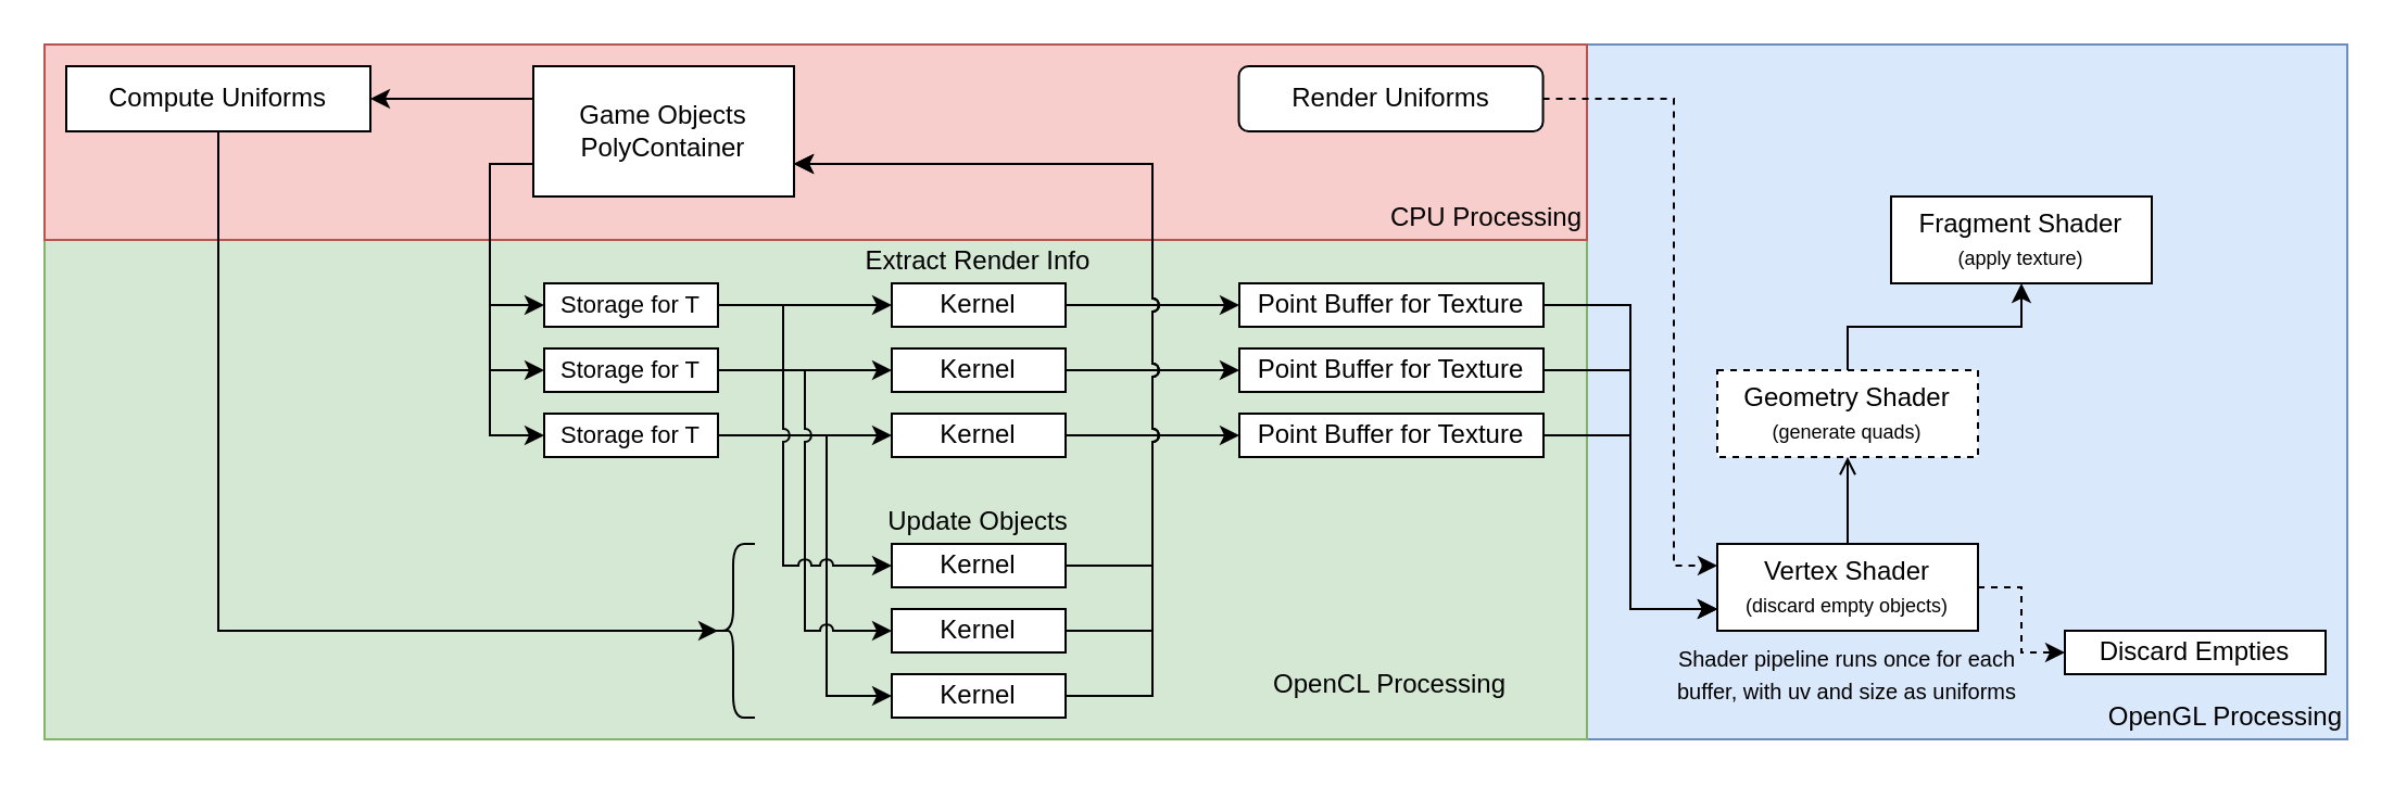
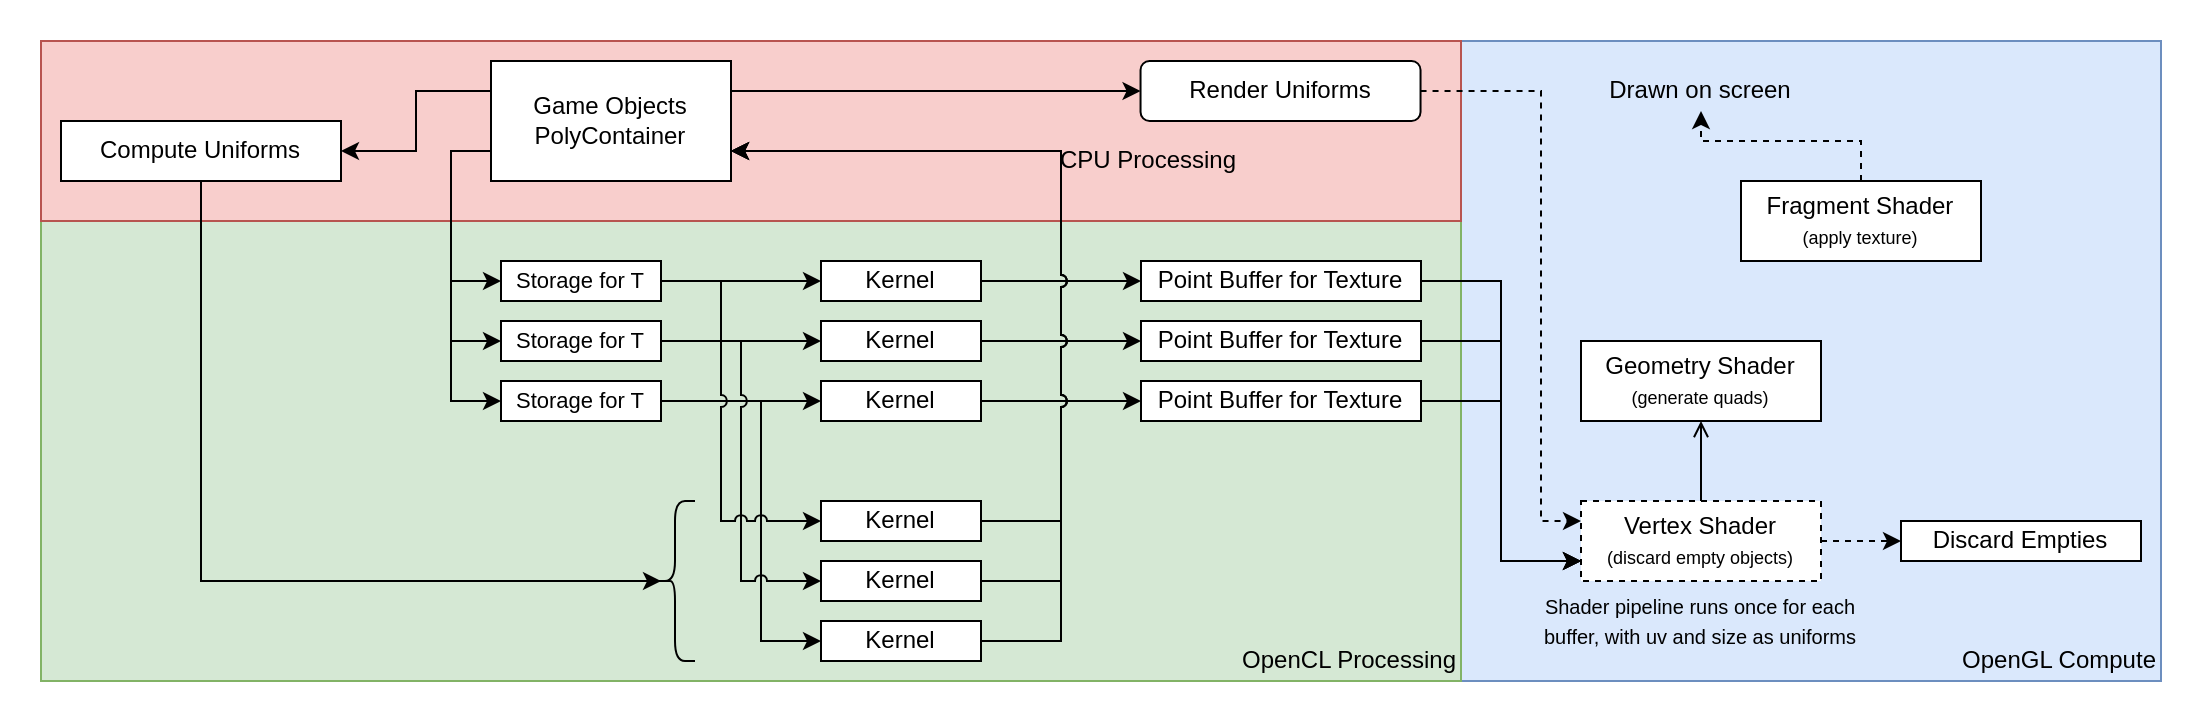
  <mxCell id="0" />
  <mxCell id="1" parent="0" />
  <mxCell id="2" value="" style="rounded=0;whiteSpace=wrap;html=1;fillColor=#dae8fc;strokeColor=#6c8ebf;" vertex="1" parent="1"><mxGeometry x="730" y="20" width="350" height="320" as="geometry" /></mxCell>
  <mxCell id="3" value="" style="rounded=0;whiteSpace=wrap;html=1;fillColor=#d5e8d4;strokeColor=#82b366;" vertex="1" parent="1"><mxGeometry x="20" y="110" width="710" height="230" as="geometry" /></mxCell>
  <mxCell id="4" value="" style="rounded=0;whiteSpace=wrap;html=1;fillColor=#f8cecc;strokeColor=#b85450;" vertex="1" parent="1"><mxGeometry x="20" y="20" width="710" height="90" as="geometry" /></mxCell>
  <mxCell id="5" style="edgeStyle=orthogonalEdgeStyle;rounded=0;jumpStyle=arc;orthogonalLoop=1;jettySize=auto;html=1;exitX=1;exitY=0.5;exitDx=0;exitDy=0;entryX=0;entryY=0.5;entryDx=0;entryDy=0;" edge="1" parent="1" source="12" target="37"><mxGeometry relative="1" as="geometry"><Array as="points"><mxPoint x="380" y="200" /><mxPoint x="380" y="320" /></Array></mxGeometry></mxCell>
  <mxCell id="6" style="edgeStyle=orthogonalEdgeStyle;rounded=0;orthogonalLoop=1;jettySize=auto;html=1;exitX=1;exitY=0.5;exitDx=0;exitDy=0;" edge="1" parent="1" source="12" target="24"><mxGeometry relative="1" as="geometry" /></mxCell>
  <mxCell id="7" style="edgeStyle=orthogonalEdgeStyle;rounded=0;jumpStyle=arc;orthogonalLoop=1;jettySize=auto;html=1;exitX=1;exitY=0.5;exitDx=0;exitDy=0;entryX=0;entryY=0.5;entryDx=0;entryDy=0;" edge="1" parent="1" source="11" target="35"><mxGeometry relative="1" as="geometry" /></mxCell>
  <mxCell id="8" style="edgeStyle=orthogonalEdgeStyle;rounded=0;orthogonalLoop=1;jettySize=auto;html=1;exitX=1;exitY=0.5;exitDx=0;exitDy=0;entryX=0;entryY=0.5;entryDx=0;entryDy=0;" edge="1" parent="1" source="9" target="20"><mxGeometry relative="1" as="geometry" /></mxCell>
  <mxCell id="9" value="&lt;font style=&quot;font-size: 11px&quot;&gt;Storage for T&lt;/font&gt;" style="rounded=0;whiteSpace=wrap;html=1;" vertex="1" parent="1"><mxGeometry x="250" y="130" width="80" height="20" as="geometry" /></mxCell>
  <mxCell id="10" style="edgeStyle=orthogonalEdgeStyle;rounded=0;orthogonalLoop=1;jettySize=auto;html=1;exitX=1;exitY=0.5;exitDx=0;exitDy=0;entryX=0;entryY=0.5;entryDx=0;entryDy=0;" edge="1" parent="1" source="11" target="22"><mxGeometry relative="1" as="geometry" /></mxCell>
  <mxCell id="11" value="&lt;span style=&quot;white-space: normal&quot;&gt;&lt;font style=&quot;font-size: 11px&quot;&gt;Storage for T&lt;/font&gt;&lt;/span&gt;" style="rounded=0;whiteSpace=wrap;html=1;" vertex="1" parent="1"><mxGeometry x="250" y="160" width="80" height="20" as="geometry" /></mxCell>
  <mxCell id="12" value="&lt;span style=&quot;white-space: normal&quot;&gt;&lt;font style=&quot;font-size: 11px&quot;&gt;Storage for T&lt;/font&gt;&lt;/span&gt;" style="rounded=0;whiteSpace=wrap;html=1;" vertex="1" parent="1"><mxGeometry x="250" y="190" width="80" height="20" as="geometry" /></mxCell>
  <mxCell id="13" style="edgeStyle=orthogonalEdgeStyle;rounded=0;jumpStyle=arc;orthogonalLoop=1;jettySize=auto;html=1;exitX=0;exitY=0.75;exitDx=0;exitDy=0;entryX=0;entryY=0.5;entryDx=0;entryDy=0;" edge="1" parent="1" source="18" target="9"><mxGeometry relative="1" as="geometry" /></mxCell>
  <mxCell id="14" style="edgeStyle=orthogonalEdgeStyle;rounded=0;jumpStyle=arc;orthogonalLoop=1;jettySize=auto;html=1;exitX=0;exitY=0.75;exitDx=0;exitDy=0;entryX=0;entryY=0.5;entryDx=0;entryDy=0;" edge="1" parent="1" source="18" target="11"><mxGeometry relative="1" as="geometry" /></mxCell>
  <mxCell id="15" style="edgeStyle=orthogonalEdgeStyle;rounded=0;jumpStyle=arc;orthogonalLoop=1;jettySize=auto;html=1;exitX=0;exitY=0.75;exitDx=0;exitDy=0;entryX=0;entryY=0.5;entryDx=0;entryDy=0;" edge="1" parent="1" source="18" target="12"><mxGeometry relative="1" as="geometry" /></mxCell>
+ <mxCell id="16" style="edgeStyle=orthogonalEdgeStyle;rounded=0;jumpStyle=arc;orthogonalLoop=1;jettySize=auto;html=1;exitX=1;exitY=0.25;exitDx=0;exitDy=0;entryX=0;entryY=0.5;entryDx=0;entryDy=0;" edge="1" parent="1" source="18" target="51"><mxGeometry relative="1" as="geometry" /></mxCell>
  <mxCell id="17" style="edgeStyle=orthogonalEdgeStyle;rounded=0;jumpStyle=arc;orthogonalLoop=1;jettySize=auto;html=1;exitX=0;exitY=0.25;exitDx=0;exitDy=0;entryX=1;entryY=0.5;entryDx=0;entryDy=0;" edge="1" parent="1" source="18" target="53"><mxGeometry relative="1" as="geometry" /></mxCell>
  <mxCell id="18" value="Game Objects&lt;br&gt;PolyContainer" style="rounded=0;whiteSpace=wrap;html=1;" vertex="1" parent="1"><mxGeometry x="245" y="30" width="120" height="60" as="geometry" /></mxCell>
  <mxCell id="19" style="edgeStyle=orthogonalEdgeStyle;rounded=0;orthogonalLoop=1;jettySize=auto;html=1;exitX=1;exitY=0.5;exitDx=0;exitDy=0;entryX=0;entryY=0.5;entryDx=0;entryDy=0;" edge="1" parent="1" source="20" target="27"><mxGeometry relative="1" as="geometry" /></mxCell>
  <mxCell id="20" value="Kernel" style="rounded=0;whiteSpace=wrap;html=1;" vertex="1" parent="1"><mxGeometry x="410" y="130" width="80" height="20" as="geometry" /></mxCell>
  <mxCell id="21" style="edgeStyle=orthogonalEdgeStyle;rounded=0;orthogonalLoop=1;jettySize=auto;html=1;exitX=1;exitY=0.5;exitDx=0;exitDy=0;entryX=0;entryY=0.5;entryDx=0;entryDy=0;" edge="1" parent="1" source="22" target="29"><mxGeometry relative="1" as="geometry" /></mxCell>
  <mxCell id="22" value="Kernel" style="rounded=0;whiteSpace=wrap;html=1;" vertex="1" parent="1"><mxGeometry x="410" y="160" width="80" height="20" as="geometry" /></mxCell>
  <mxCell id="23" style="edgeStyle=orthogonalEdgeStyle;rounded=0;orthogonalLoop=1;jettySize=auto;html=1;exitX=1;exitY=0.5;exitDx=0;exitDy=0;entryX=0;entryY=0.5;entryDx=0;entryDy=0;" edge="1" parent="1" source="24" target="31"><mxGeometry relative="1" as="geometry" /></mxCell>
  <mxCell id="24" value="Kernel" style="rounded=0;whiteSpace=wrap;html=1;" vertex="1" parent="1"><mxGeometry x="410" y="190" width="80" height="20" as="geometry" /></mxCell>
- <mxCell id="25" value="Extract Render Info" style="text;html=1;strokeColor=none;fillColor=none;align=center;verticalAlign=middle;whiteSpace=wrap;rounded=0;" vertex="1" parent="1"><mxGeometry x="390" y="110" width="120" height="20" as="geometry" /></mxCell>
  <mxCell id="26" style="edgeStyle=orthogonalEdgeStyle;rounded=0;jumpStyle=arc;orthogonalLoop=1;jettySize=auto;html=1;exitX=1;exitY=0.5;exitDx=0;exitDy=0;entryX=0;entryY=0.75;entryDx=0;entryDy=0;" edge="1" parent="1" source="27" target="42"><mxGeometry relative="1" as="geometry" /></mxCell>
  <mxCell id="27" value="Point Buffer for Texture" style="rounded=0;whiteSpace=wrap;html=1;" vertex="1" parent="1"><mxGeometry x="570" y="130" width="140" height="20" as="geometry" /></mxCell>
  <mxCell id="28" style="edgeStyle=orthogonalEdgeStyle;rounded=0;jumpStyle=arc;orthogonalLoop=1;jettySize=auto;html=1;exitX=1;exitY=0.5;exitDx=0;exitDy=0;entryX=0;entryY=0.75;entryDx=0;entryDy=0;" edge="1" parent="1" source="29" target="42"><mxGeometry relative="1" as="geometry" /></mxCell>
  <mxCell id="29" value="Point Buffer for Texture" style="rounded=0;whiteSpace=wrap;html=1;" vertex="1" parent="1"><mxGeometry x="570" y="160" width="140" height="20" as="geometry" /></mxCell>
  <mxCell id="30" style="edgeStyle=orthogonalEdgeStyle;rounded=0;jumpStyle=arc;orthogonalLoop=1;jettySize=auto;html=1;exitX=1;exitY=0.5;exitDx=0;exitDy=0;entryX=0;entryY=0.75;entryDx=0;entryDy=0;" edge="1" parent="1" source="31" target="42"><mxGeometry relative="1" as="geometry" /></mxCell>
  <mxCell id="31" value="Point Buffer for Texture" style="rounded=0;whiteSpace=wrap;html=1;" vertex="1" parent="1"><mxGeometry x="570" y="190" width="140" height="20" as="geometry" /></mxCell>
  <mxCell id="32" style="edgeStyle=orthogonalEdgeStyle;rounded=0;jumpStyle=arc;orthogonalLoop=1;jettySize=auto;html=1;exitX=1;exitY=0.5;exitDx=0;exitDy=0;entryX=1;entryY=0.75;entryDx=0;entryDy=0;" edge="1" parent="1" source="33" target="18"><mxGeometry relative="1" as="geometry"><Array as="points"><mxPoint x="530" y="260" /><mxPoint x="530" y="75" /></Array></mxGeometry></mxCell>
  <mxCell id="33" value="Kernel" style="rounded=0;whiteSpace=wrap;html=1;" vertex="1" parent="1"><mxGeometry x="410" y="250" width="80" height="20" as="geometry" /></mxCell>
  <mxCell id="34" style="edgeStyle=orthogonalEdgeStyle;rounded=0;jumpStyle=arc;orthogonalLoop=1;jettySize=auto;html=1;exitX=1;exitY=0.5;exitDx=0;exitDy=0;entryX=1;entryY=0.75;entryDx=0;entryDy=0;" edge="1" parent="1" source="35" target="18"><mxGeometry relative="1" as="geometry"><Array as="points"><mxPoint x="530" y="290" /><mxPoint x="530" y="75" /></Array></mxGeometry></mxCell>
  <mxCell id="35" value="Kernel" style="rounded=0;whiteSpace=wrap;html=1;" vertex="1" parent="1"><mxGeometry x="410" y="280" width="80" height="20" as="geometry" /></mxCell>
  <mxCell id="36" style="edgeStyle=orthogonalEdgeStyle;rounded=0;jumpStyle=arc;orthogonalLoop=1;jettySize=auto;html=1;exitX=1;exitY=0.5;exitDx=0;exitDy=0;entryX=1;entryY=0.75;entryDx=0;entryDy=0;" edge="1" parent="1" source="37" target="18"><mxGeometry relative="1" as="geometry"><Array as="points"><mxPoint x="530" y="320" /><mxPoint x="530" y="75" /></Array></mxGeometry></mxCell>
  <mxCell id="37" value="Kernel" style="rounded=0;whiteSpace=wrap;html=1;" vertex="1" parent="1"><mxGeometry x="410" y="310" width="80" height="20" as="geometry" /></mxCell>
- <mxCell id="38" value="Update Objects" style="text;html=1;strokeColor=none;fillColor=none;align=center;verticalAlign=middle;whiteSpace=wrap;rounded=0;" vertex="1" parent="1"><mxGeometry x="390" y="230" width="120" height="20" as="geometry" /></mxCell>
  <mxCell id="39" style="edgeStyle=orthogonalEdgeStyle;rounded=0;orthogonalLoop=1;jettySize=auto;html=1;exitX=1;exitY=0.5;exitDx=0;exitDy=0;entryX=0;entryY=0.5;entryDx=0;entryDy=0;jumpStyle=arc;" edge="1" parent="1" source="9" target="33"><mxGeometry relative="1" as="geometry"><Array as="points"><mxPoint x="360" y="140" /><mxPoint x="360" y="260" /></Array></mxGeometry></mxCell>
  <mxCell id="40" style="edgeStyle=orthogonalEdgeStyle;rounded=0;jumpStyle=arc;orthogonalLoop=1;jettySize=auto;html=1;exitX=1;exitY=0.5;exitDx=0;exitDy=0;entryX=0;entryY=0.5;entryDx=0;entryDy=0;dashed=1;" edge="1" parent="1" source="42" target="43"><mxGeometry relative="1" as="geometry" /></mxCell>
  <mxCell id="41" style="edgeStyle=orthogonalEdgeStyle;rounded=0;jumpStyle=arc;orthogonalLoop=1;jettySize=auto;html=1;exitX=0.5;exitY=0;exitDx=0;exitDy=0;entryX=0.5;entryY=1;entryDx=0;entryDy=0;endArrow=open;" edge="1" parent="1" source="42" target="45"><mxGeometry relative="1" as="geometry" /></mxCell>
- <mxCell id="42" value="Vertex Shader&lt;br&gt;&lt;font style=&quot;font-size: 9px&quot;&gt;(discard empty objects)&lt;/font&gt;" style="rounded=0;whiteSpace=wrap;html=1;" vertex="1" parent="1"><mxGeometry x="790" y="250" width="120" height="40" as="geometry" /></mxCell>
- <mxCell id="43" value="Discard Empties" style="rounded=0;whiteSpace=wrap;html=1;" vertex="1" parent="1"><mxGeometry x="950" y="290" width="120" height="20" as="geometry" /></mxCell>
- <mxCell id="44" style="edgeStyle=orthogonalEdgeStyle;rounded=0;jumpStyle=arc;orthogonalLoop=1;jettySize=auto;html=1;exitX=0.5;exitY=0;exitDx=0;exitDy=0;entryX=0.5;entryY=1;entryDx=0;entryDy=0;" edge="1" parent="1" source="45" target="47"><mxGeometry relative="1" as="geometry" /></mxCell>
- <mxCell id="45" value="Geometry Shader&lt;br&gt;&lt;font style=&quot;font-size: 9px&quot;&gt;(generate quads)&lt;/font&gt;" style="rounded=0;whiteSpace=wrap;html=1;dashed=1;" vertex="1" parent="1"><mxGeometry x="790" y="170" width="120" height="40" as="geometry" /></mxCell>
+ <mxCell id="42" value="Vertex Shader&lt;br&gt;&lt;font style=&quot;font-size: 9px&quot;&gt;(discard empty objects)&lt;/font&gt;" style="rounded=0;whiteSpace=wrap;html=1;dashed=1;" vertex="1" parent="1"><mxGeometry x="790" y="250" width="120" height="40" as="geometry" /></mxCell>
+ <mxCell id="43" value="Discard Empties" style="rounded=0;whiteSpace=wrap;html=1;" vertex="1" parent="1"><mxGeometry x="950" y="260" width="120" height="20" as="geometry" /></mxCell>
+ <mxCell id="45" value="Geometry Shader&lt;br&gt;&lt;font style=&quot;font-size: 9px&quot;&gt;(generate quads)&lt;/font&gt;" style="rounded=0;whiteSpace=wrap;html=1;" vertex="1" parent="1"><mxGeometry x="790" y="170" width="120" height="40" as="geometry" /></mxCell>
+ <mxCell id="46" style="edgeStyle=orthogonalEdgeStyle;rounded=0;jumpStyle=arc;orthogonalLoop=1;jettySize=auto;html=1;exitX=0.5;exitY=0;exitDx=0;exitDy=0;entryX=0.5;entryY=1;entryDx=0;entryDy=0;dashed=1;" edge="1" parent="1" source="47" target="48"><mxGeometry relative="1" as="geometry" /></mxCell>
  <mxCell id="47" value="Fragment Shader&lt;br&gt;&lt;font style=&quot;font-size: 9px&quot;&gt;(apply texture)&lt;/font&gt;" style="rounded=0;whiteSpace=wrap;html=1;" vertex="1" parent="1"><mxGeometry x="870" y="90" width="120" height="40" as="geometry" /></mxCell>
+ <mxCell id="48" value="Drawn on screen" style="text;html=1;strokeColor=none;fillColor=none;align=center;verticalAlign=middle;whiteSpace=wrap;rounded=0;" vertex="1" parent="1"><mxGeometry x="790" y="35" width="120" height="20" as="geometry" /></mxCell>
  <mxCell id="49" value="&lt;font style=&quot;font-size: 10px&quot;&gt;Shader pipeline runs once for each buffer, with uv and size as uniforms&lt;/font&gt;" style="text;html=1;strokeColor=none;fillColor=none;align=center;verticalAlign=middle;whiteSpace=wrap;rounded=0;" vertex="1" parent="1"><mxGeometry x="770" y="290" width="160" height="40" as="geometry" /></mxCell>
  <mxCell id="50" style="edgeStyle=orthogonalEdgeStyle;rounded=0;jumpStyle=arc;orthogonalLoop=1;jettySize=auto;html=1;exitX=1;exitY=0.5;exitDx=0;exitDy=0;entryX=0;entryY=0.25;entryDx=0;entryDy=0;dashed=1;" edge="1" parent="1" source="51" target="42"><mxGeometry relative="1" as="geometry"><Array as="points"><mxPoint x="770" y="45" /><mxPoint x="770" y="260" /></Array></mxGeometry></mxCell>
  <mxCell id="51" value="Render Uniforms" style="whiteSpace=wrap;html=1;rounded=1;" vertex="1" parent="1"><mxGeometry x="569.77" y="30" width="140" height="30" as="geometry" /></mxCell>
  <mxCell id="52" style="edgeStyle=orthogonalEdgeStyle;rounded=0;jumpStyle=arc;orthogonalLoop=1;jettySize=auto;html=1;exitX=0.5;exitY=1;exitDx=0;exitDy=0;endArrow=classic;endFill=1;" edge="1" parent="1" source="53"><mxGeometry relative="1" as="geometry"><mxPoint x="330" y="290" as="targetPoint" /><Array as="points"><mxPoint x="100" y="290" /></Array></mxGeometry></mxCell>
- <mxCell id="53" value="Compute Uniforms" style="rounded=0;whiteSpace=wrap;html=1;" vertex="1" parent="1"><mxGeometry x="30" y="30" width="140" height="30" as="geometry" /></mxCell>
+ <mxCell id="53" value="Compute Uniforms" style="rounded=0;whiteSpace=wrap;html=1;" vertex="1" parent="1"><mxGeometry x="30" y="60" width="140" height="30" as="geometry" /></mxCell>
  <mxCell id="54" value="" style="shape=curlyBracket;whiteSpace=wrap;html=1;rounded=1;" vertex="1" parent="1"><mxGeometry x="327" y="250" width="20" height="80" as="geometry" /></mxCell>
- <mxCell id="55" value="CPU Processing" style="text;html=1;strokeColor=none;fillColor=none;align=right;verticalAlign=middle;whiteSpace=wrap;rounded=0;" vertex="1" parent="1"><mxGeometry x="550" y="90" width="180" height="20" as="geometry" /></mxCell>
- <mxCell id="56" value="OpenCL Processing" style="text;html=1;strokeColor=none;fillColor=none;align=right;verticalAlign=middle;whiteSpace=wrap;rounded=0;" vertex="1" parent="1"><mxGeometry x="515" y="305" width="180" height="20" as="geometry" /></mxCell>
- <mxCell id="57" value="OpenGL Processing" style="text;html=1;strokeColor=none;fillColor=none;align=right;verticalAlign=middle;whiteSpace=wrap;rounded=0;" vertex="1" parent="1"><mxGeometry x="730" y="320" width="350" height="20" as="geometry" /></mxCell>
+ <mxCell id="55" value="CPU Processing" style="text;html=1;strokeColor=none;fillColor=none;align=right;verticalAlign=middle;whiteSpace=wrap;rounded=0;" vertex="1" parent="1"><mxGeometry x="440" y="70" width="180" height="20" as="geometry" /></mxCell>
+ <mxCell id="56" value="OpenCL Processing" style="text;html=1;strokeColor=none;fillColor=none;align=right;verticalAlign=middle;whiteSpace=wrap;rounded=0;" vertex="1" parent="1"><mxGeometry x="550" y="320" width="180" height="20" as="geometry" /></mxCell>
+ <mxCell id="57" value="OpenGL Compute" style="text;html=1;strokeColor=none;fillColor=none;align=right;verticalAlign=middle;whiteSpace=wrap;rounded=0;" vertex="1" parent="1"><mxGeometry x="730" y="320" width="350" height="20" as="geometry" /></mxCell>
